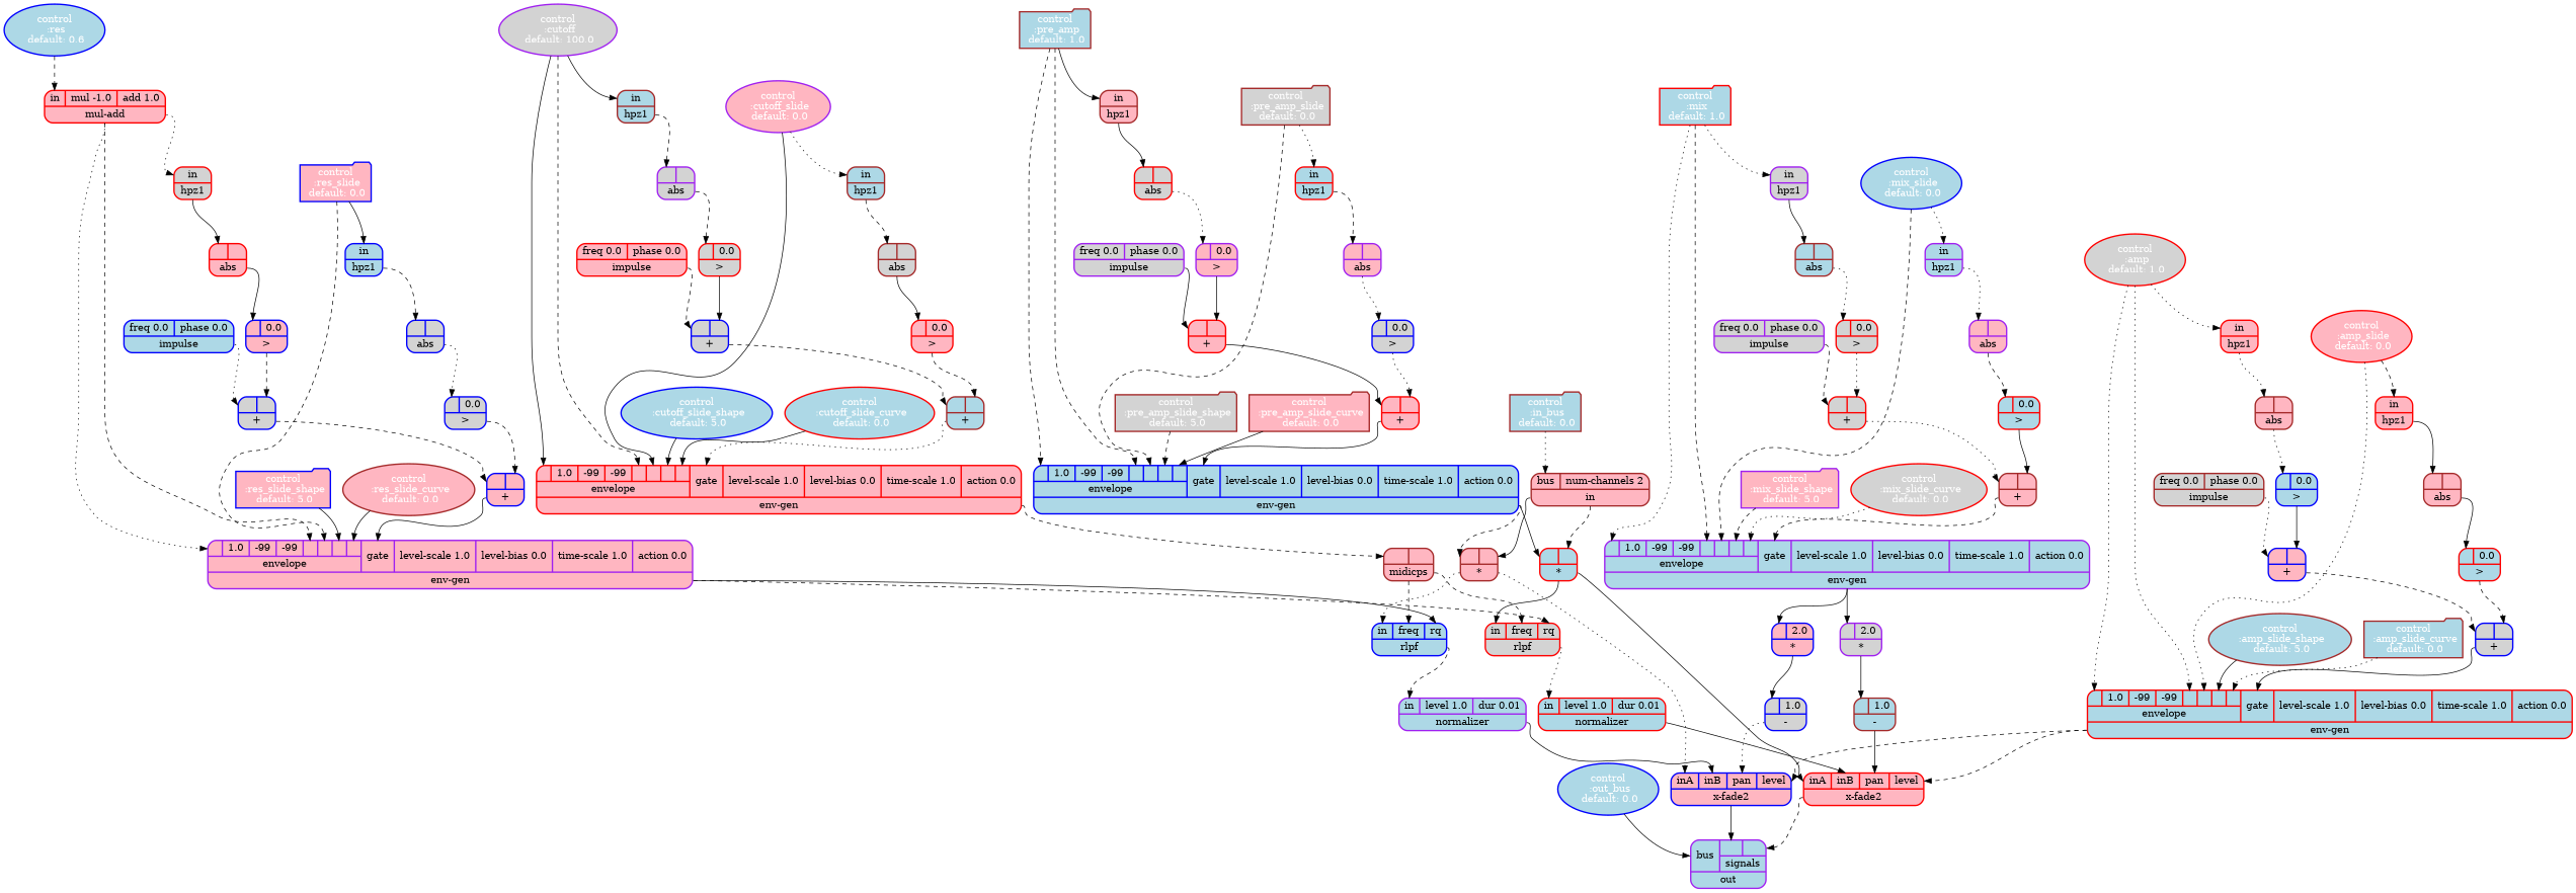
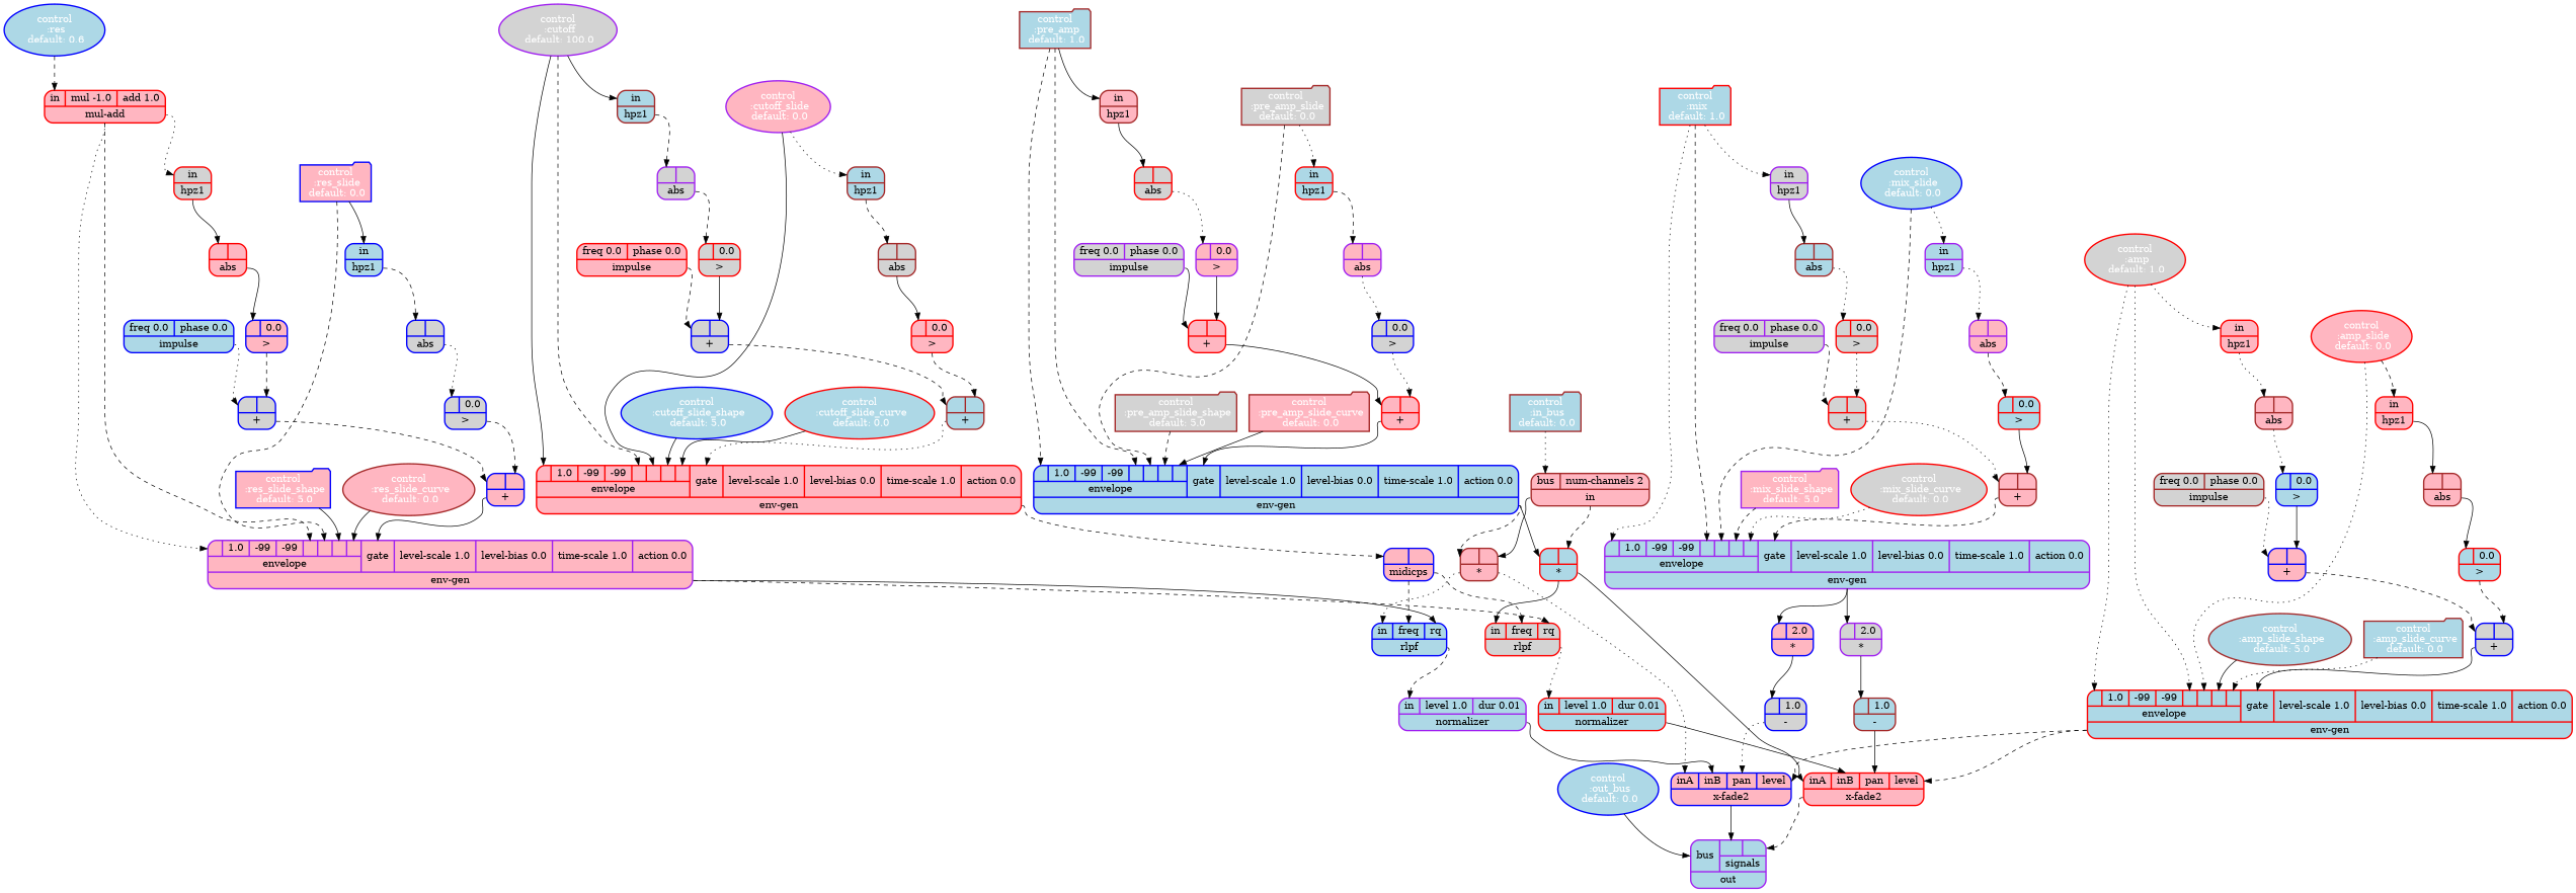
  digraph {
    node [rankdir=LR shape=record style="bold, rounded,filled" fillcolor=lightpink color=red]
    edge [headport=a tailport=__UG_NAME__ style=solid]
    n1 [label="{{ <a> |<b> } |<__UG_NAME__>* }" style="filled, bold, rounded" color=brown]
    n2 [label="{{ <in> in|<freq> freq|<rq> rq} |<__UG_NAME__>rlpf }" style="filled, bold, rounded" fillcolor=lightblue color=blue]
    n3 [label="{{ <ina> inA|<inb> inB|<pan> pan|<level> level} |<__UG_NAME__>x-fade2 }" style="filled, bold, rounded" color=blue]
    n4 [label="{{ <a> |<b> 2.0} |<__UG_NAME__>* }" color=blue]
    n5 [label="{{ <a> |<b> 1.0} |<__UG_NAME__>- }" fillcolor=lightgrey color=blue]
    n6 [label="{{ <a> |<b> } |<__UG_NAME__>* }" style="filled, bold, rounded" fillcolor=lightblue]
    n7 [label="{{ <in> in|<freq> freq|<rq> rq} |<__UG_NAME__>rlpf }" style="filled, bold, rounded" fillcolor=lightgrey]
    n8 [label="{{ <ina> inA|<inb> inB|<pan> pan|<level> level} |<__UG_NAME__>x-fade2 }" style="filled, bold, rounded"]
    n9 [label="{{ <a> |<b> 2.0} |<__UG_NAME__>* }" fillcolor=lightgrey color=purple]
    n10 [label="{{ <a> |<b> 1.0} |<__UG_NAME__>- }" fillcolor=lightblue color=brown]
    n11 [label="{{ <a> |<b> } |<__UG_NAME__>+ }" fillcolor=lightgrey color=blue]
    n12 [label="{{ <a> |<b> } |<__UG_NAME__>+ }" color=blue]
    n13 [label="{{ {{<envelope___mul____add___0>|1.0|-99|-99|<envelope___mul____add___4>|<envelope___control___5>|<envelope___control___6>|<envelope___control___7>}|envelope}|<gate> gate|<level____scale> level-scale 1.0|<level____bias> level-bias 0.0|<time____scale> time-scale 1.0|<action> action 0.0} |<__UG_NAME__>env-gen }" color=purple]
    n14 [label="{{ <a> |<b> } |<__UG_NAME__>+ }" fillcolor=lightgrey]
    n15 [label="{{ <a> |<b> } |<__UG_NAME__>+ }" color=brown]
    n16 [label="{{ {{<envelope___control___0>|1.0|-99|-99|<envelope___control___4>|<envelope___control___5>|<envelope___control___6>|<envelope___control___7>}|envelope}|<gate> gate|<level____scale> level-scale 1.0|<level____bias> level-bias 0.0|<time____scale> time-scale 1.0|<action> action 0.0} |<__UG_NAME__>env-gen }" fillcolor=lightblue color=purple]
    n17 [label="{{ <a> |<b> } |<__UG_NAME__>+ }"]
    n18 [label="{{ <a> |<b> } |<__UG_NAME__>+ }"]
    n19 [label="{{ {{<envelope___control___0>|1.0|-99|-99|<envelope___control___4>|<envelope___control___5>|<envelope___control___6>|<envelope___control___7>}|envelope}|<gate> gate|<level____scale> level-scale 1.0|<level____bias> level-bias 0.0|<time____scale> time-scale 1.0|<action> action 0.0} |<__UG_NAME__>env-gen }" fillcolor=lightblue color=blue]
    n20 [label="{{ <a> |<b> } |<__UG_NAME__>+ }" fillcolor=lightgrey color=blue]
    n21 [label="{{ <a> |<b> } |<__UG_NAME__>+ }" fillcolor=lightblue color=brown]
    n22 [label="{{ {{<envelope___control___0>|1.0|-99|-99|<envelope___control___4>|<envelope___control___5>|<envelope___control___6>|<envelope___control___7>}|envelope}|<gate> gate|<level____scale> level-scale 1.0|<level____bias> level-bias 0.0|<time____scale> time-scale 1.0|<action> action 0.0} |<__UG_NAME__>env-gen }"]
    n23 [label="{{ <a> |<b> } |<__UG_NAME__>+ }" color=blue]
    n24 [label="{{ <a> |<b> } |<__UG_NAME__>+ }" fillcolor=lightgrey color=blue]
    n25 [label="{{ {{<envelope___control___0>|1.0|-99|-99|<envelope___control___4>|<envelope___control___5>|<envelope___control___6>|<envelope___control___7>}|envelope}|<gate> gate|<level____scale> level-scale 1.0|<level____bias> level-bias 0.0|<time____scale> time-scale 1.0|<action> action 0.0} |<__UG_NAME__>env-gen }" fillcolor=lightblue]
    n26 [label="{{ <a> |<b> 0.0} |<__UG_NAME__>\> }" color=purple]
    n27 [label="{{ <a> |<b> 0.0} |<__UG_NAME__>\> }" color=blue]
    n28 [label="{{ <a> |<b> 0.0} |<__UG_NAME__>\> }" fillcolor=lightgrey color=blue]
    n29 [label="{{ <a> |<b> 0.0} |<__UG_NAME__>\> }" fillcolor=lightgrey]
    n30 [label="{{ <a> |<b> 0.0} |<__UG_NAME__>\> }" fillcolor=lightblue]
    n31 [label="{{ <a> |<b> 0.0} |<__UG_NAME__>\> }" fillcolor=lightgrey color=blue]
    n32 [label="{{ <a> |<b> 0.0} |<__UG_NAME__>\> }" fillcolor=lightgrey]
    n33 [label="{{ <a> |<b> 0.0} |<__UG_NAME__>\> }"]
    n34 [label="{{ <a> |<b> 0.0} |<__UG_NAME__>\> }" fillcolor=lightblue color=blue]
    n35 [label="{{ <a> |<b> 0.0} |<__UG_NAME__>\> }" fillcolor=lightblue]
    n36 [label="{{ <a> |<b> } |<__UG_NAME__>abs }" fillcolor=lightgrey]
    n37 [label="{{ <a> |<b> } |<__UG_NAME__>abs }"]
    n38 [label="{{ <a> |<b> } |<__UG_NAME__>abs }" fillcolor=lightgrey color=blue]
    n39 [label="{{ <a> |<b> } |<__UG_NAME__>abs }" fillcolor=lightblue color=brown]
    n40 [label="{{ <a> |<b> } |<__UG_NAME__>abs }" color=purple]
    n41 [label="{{ <a> |<b> } |<__UG_NAME__>abs }" color=purple]
    n42 [label="{{ <a> |<b> } |<__UG_NAME__>abs }" fillcolor=lightgrey color=purple]
    n43 [label="{{ <a> |<b> } |<__UG_NAME__>abs }" fillcolor=lightgrey color=brown]
    n44 [label="{{ <a> |<b> } |<__UG_NAME__>abs }" color=brown]
    n45 [label="{{ <a> |<b> } |<__UG_NAME__>abs }" color=brown]
    n46 [fillcolor=lightgrey fontcolor=white label="control\n :amp\n default: 1.0" shape=ellipse style="rounded, filled, bold,filled" rankdir=""]
    n47 [label="{{ <in> in} |<__UG_NAME__>hpz1 }"]
    n48 [fontcolor=white label="control\n :amp_slide\n default: 0.0" shape=ellipse style="rounded, filled, bold,filled" rankdir=""]
    n49 [label="{{ <in> in} |<__UG_NAME__>hpz1 }"]
    n50 [fillcolor=lightblue fontcolor=white label="control\n :amp_slide_shape\n default: 5.0" shape=ellipse style="rounded, filled, bold,filled" color=brown rankdir=""]
    n51 [fillcolor=lightblue fontcolor=white label="control\n :amp_slide_curve\n default: 0.0" shape=folder style="rounded, filled, bold,filled" color=brown rankdir=""]
    n52 [fillcolor=lightblue fontcolor=white label="control\n :mix\n default: 1.0" shape=folder style="rounded, filled, bold,filled" rankdir=""]
    n53 [label="{{ <in> in} |<__UG_NAME__>hpz1 }" fillcolor=lightgrey color=purple]
    n54 [fillcolor=lightblue fontcolor=white label="control\n :mix_slide\n default: 0.0" shape=ellipse style="rounded, filled, bold,filled" color=blue rankdir=""]
    n55 [label="{{ <in> in} |<__UG_NAME__>hpz1 }" fillcolor=lightblue color=purple]
    n56 [fontcolor=white label="control\n :mix_slide_shape\n default: 5.0" shape=folder style="rounded, filled, bold,filled" color=purple rankdir=""]
    n57 [fillcolor=lightgrey fontcolor=white label="control\n :mix_slide_curve\n default: 0.0" shape=ellipse style="rounded, filled, bold,filled" rankdir=""]
    n58 [fillcolor=lightblue fontcolor=white label="control\n :pre_amp\n default: 1.0" shape=folder style="rounded, filled, bold,filled" color=brown rankdir=""]
    n59 [label="{{ <in> in} |<__UG_NAME__>hpz1 }" color=brown]
    n60 [fillcolor=lightgrey fontcolor=white label="control\n :pre_amp_slide\n default: 0.0" shape=folder style="rounded, filled, bold,filled" color=brown rankdir=""]
    n61 [label="{{ <in> in} |<__UG_NAME__>hpz1 }" fillcolor=lightblue]
    n62 [fillcolor=lightgrey fontcolor=white label="control\n :pre_amp_slide_shape\n default: 5.0" shape=folder style="rounded, filled, bold,filled" color=brown rankdir=""]
    n63 [fontcolor=white label="control\n :pre_amp_slide_curve\n default: 0.0" shape=folder style="rounded, filled, bold,filled" color=brown rankdir=""]
    n64 [fillcolor=lightgrey fontcolor=white label="control\n :cutoff\n default: 100.0" shape=ellipse style="rounded, filled, bold,filled" color=purple rankdir=""]
    n65 [label="{{ <in> in} |<__UG_NAME__>hpz1 }" fillcolor=lightblue color=brown]
    n66 [fontcolor=white label="control\n :cutoff_slide\n default: 0.0" shape=ellipse style="rounded, filled, bold,filled" color=purple rankdir=""]
    n67 [label="{{ <in> in} |<__UG_NAME__>hpz1 }" fillcolor=lightblue color=brown]
    n68 [fillcolor=lightblue fontcolor=white label="control\n :cutoff_slide_shape\n default: 5.0" shape=ellipse style="rounded, filled, bold,filled" color=blue rankdir=""]
    n69 [fillcolor=lightblue fontcolor=white label="control\n :cutoff_slide_curve\n default: 0.0" shape=ellipse style="rounded, filled, bold,filled" rankdir=""]
    n70 [fillcolor=lightblue fontcolor=white label="control\n :res\n default: 0.6" shape=ellipse style="rounded, filled, bold,filled" color=blue rankdir=""]
    n71 [label="{{ <in> in|<mul> mul -1.0|<add> add 1.0} |<__UG_NAME__>mul-add }"]
    n72 [fontcolor=white label="control\n :res_slide\n default: 0.0" shape=folder style="rounded, filled, bold,filled" color=blue rankdir=""]
    n73 [label="{{ <in> in} |<__UG_NAME__>hpz1 }" fillcolor=lightblue color=blue]
    n74 [fontcolor=white label="control\n :res_slide_shape\n default: 5.0" shape=folder style="rounded, filled, bold,filled" color=blue rankdir=""]
    n75 [fontcolor=white label="control\n :res_slide_curve\n default: 0.0" shape=ellipse style="rounded, filled, bold,filled" color=brown rankdir=""]
    n76 [fillcolor=lightblue fontcolor=white label="control\n :in_bus\n default: 0.0" shape=folder style="rounded, filled, bold,filled" color=brown rankdir=""]
    n77 [label="{{ <bus> bus|<num____channels> num-channels 2} |<__UG_NAME__>in }" style="filled, bold, rounded" color=brown]
    n78 [fillcolor=lightblue fontcolor=white label="control\n :out_bus\n default: 0.0" shape=ellipse style="rounded, filled, bold,filled" color=blue rankdir=""]
    n79 [label="{{ <bus> bus|{{<signals___x____fade2___0>|<signals___x____fade2___1>}|signals}} |<__UG_NAME__>out }" style="filled, bold, rounded" fillcolor=lightblue color=purple]
-   n80 [label="{{ <a> |<b> } |<__UG_NAME__>midicps }" color=brown]
+   n80 [label="{{ <a> |<b> } |<__UG_NAME__>midicps }" color=blue]
    n81 [label="{{ <in> in} |<__UG_NAME__>hpz1 }" fillcolor=lightgrey]
    n82 [label="{{ <freq> freq 0.0|<phase> phase 0.0} |<__UG_NAME__>impulse }" fillcolor=lightblue color=blue]
    n83 [label="{{ <freq> freq 0.0|<phase> phase 0.0} |<__UG_NAME__>impulse }" fillcolor=lightgrey color=purple]
    n84 [label="{{ <freq> freq 0.0|<phase> phase 0.0} |<__UG_NAME__>impulse }" fillcolor=lightgrey color=purple]
    n85 [label="{{ <freq> freq 0.0|<phase> phase 0.0} |<__UG_NAME__>impulse }"]
    n86 [label="{{ <freq> freq 0.0|<phase> phase 0.0} |<__UG_NAME__>impulse }" fillcolor=lightgrey color=brown]
    n87 [label="{{ <in> in|<level> level 1.0|<dur> dur 0.01} |<__UG_NAME__>normalizer }" style="filled, bold, rounded" fillcolor=lightblue color=purple]
    n88 [label="{{ <in> in|<level> level 1.0|<dur> dur 0.01} |<__UG_NAME__>normalizer }" style="filled, bold, rounded" fillcolor=lightblue]
    n1 -> n2 [headport=in style=dotted]
    n1 -> n3 [headport=ina style=dotted]
    n2 -> n87 [headport=in style=dashed]
    n3 -> n79 [headport=signals___x____fade2___0]
    n4 -> n5
    n5 -> n3 [headport=pan style=dotted]
    n6 -> n7 [headport=in]
    n6 -> n8 [headport=ina]
    n7 -> n88 [headport=in style=dotted]
    n8 -> n79 [headport=signals___x____fade2___1 style=dashed]
    n9 -> n10
    n10 -> n8 [headport=pan]
    n11 -> n12 [style=dashed]
    n12 -> n13 [headport=gate]
    n13 -> n2 [headport=rq]
    n13 -> n7 [headport=rq style=dashed]
    n14 -> n15 [style=dotted]
    n15 -> n16 [headport=gate style=dashed]
    n16 -> n4
    n16 -> n9
    n17 -> n18
    n18 -> n19 [headport=gate]
    n19 -> n1 [style=dashed]
    n19 -> n6
    n20 -> n21 [style=dashed]
    n21 -> n22 [headport=gate style=dotted]
    n22 -> n80 [style=dashed]
    n23 -> n24 [style=dashed]
    n24 -> n25 [headport=gate]
    n25 -> n3 [headport=level style=dashed]
    n25 -> n8 [headport=level style=dashed]
    n26 -> n17 [headport=b]
    n27 -> n11 [headport=b style=dashed]
    n28 -> n12 [headport=b style=dashed]
    n29 -> n14 [headport=b style=dotted]
    n30 -> n15 [headport=b]
    n31 -> n18 [headport=b style=dotted]
    n32 -> n20 [headport=b]
    n33 -> n21 [headport=b style=dashed]
    n34 -> n23 [headport=b]
    n35 -> n24 [headport=b style=dashed]
    n36 -> n26 [style=dotted]
    n37 -> n27
    n38 -> n28 [style=dotted]
    n39 -> n29 [style=dotted]
    n40 -> n30 [style=dashed]
    n41 -> n31 [style=dotted]
    n42 -> n32 [style=dashed]
    n43 -> n33
    n44 -> n34 [style=dotted]
    n45 -> n35
    n46 -> n25 [headport=envelope___control___0 style=dotted]
    n46 -> n25 [headport=envelope___control___4 style=dotted]
    n46 -> n47 [headport=in style=dotted]
    n47 -> n44 [style=dotted]
    n48 -> n25 [headport=envelope___control___5 style=dotted]
    n48 -> n49 [headport=in style=dashed]
    n49 -> n45
    n50 -> n25 [headport=envelope___control___6]
    n51 -> n25 [headport=envelope___control___7 style=dotted]
    n52 -> n16 [headport=envelope___control___0 style=dotted]
    n52 -> n16 [headport=envelope___control___4 style=dashed]
    n52 -> n53 [headport=in style=dotted]
    n53 -> n39
    n54 -> n16 [headport=envelope___control___5 style=dashed]
    n54 -> n55 [headport=in style=dotted]
    n55 -> n40 [style=dotted]
    n56 -> n16 [headport=envelope___control___6 style=dashed]
    n57 -> n16 [headport=envelope___control___7 style=dotted]
    n58 -> n19 [headport=envelope___control___0 style=dashed]
    n58 -> n19 [headport=envelope___control___4 style=dashed]
    n58 -> n59 [headport=in]
    n59 -> n36
    n60 -> n19 [headport=envelope___control___5 style=dashed]
    n60 -> n61 [headport=in style=dotted]
    n61 -> n41 [style=dashed]
    n62 -> n19 [headport=envelope___control___6 style=dashed]
    n63 -> n19 [headport=envelope___control___7]
    n64 -> n22 [headport=envelope___control___0]
    n64 -> n22 [headport=envelope___control___4 style=dashed]
    n64 -> n65 [headport=in]
    n65 -> n42 [style=dashed]
    n66 -> n22 [headport=envelope___control___5]
    n66 -> n67 [headport=in style=dotted]
    n67 -> n43 [style=dashed]
    n68 -> n22 [headport=envelope___control___6]
    n69 -> n22 [headport=envelope___control___7]
    n70 -> n71 [headport=in style=dashed]
    n71 -> n13 [headport=envelope___mul____add___0 style=dotted]
    n71 -> n13 [headport=envelope___mul____add___4 style=dashed]
    n71 -> n81 [headport=in style=dotted]
    n72 -> n13 [headport=envelope___control___5 style=dashed]
    n72 -> n73 [headport=in]
    n73 -> n38 [style=dashed]
    n74 -> n13 [headport=envelope___control___6]
    n75 -> n13 [headport=envelope___control___7]
    n76 -> n77 [headport=bus style=dotted]
    n77 -> n1 [headport=b]
    n77 -> n6 [headport=b style=dashed]
    n78 -> n79 [headport=bus]
    n80 -> n2 [headport=freq style=dashed]
    n80 -> n7 [headport=freq style=dashed]
    n81 -> n37
    n82 -> n11 [style=dotted]
    n83 -> n14 [style=dashed]
    n84 -> n17
    n85 -> n20 [style=dashed]
    n86 -> n23 [style=dotted]
    n87 -> n3 [headport=inb]
    n88 -> n8 [headport=inb]
  }
